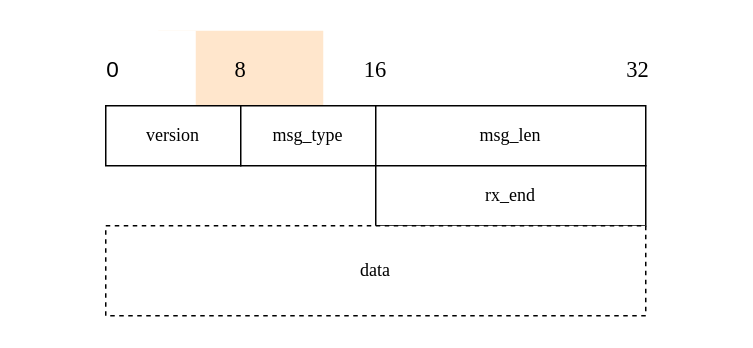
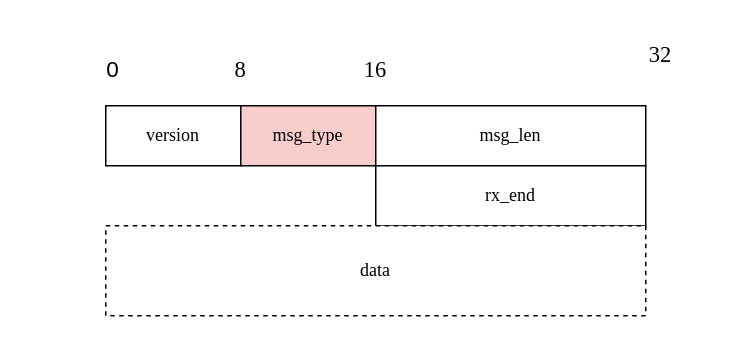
  <mxCell id="0" />
  <mxCell id="1" parent="0" />
- <mxCell id="2" value="&lt;span style=&quot;font-size: 15px;&quot;&gt;32&lt;/span&gt;" style="rounded=0;whiteSpace=wrap;html=1;strokeColor=none;fontFamily=Times New Roman;" parent="1" vertex="1"><mxGeometry x="370" y="20" width="110" height="50" as="geometry" /></mxCell>
+ <mxCell id="2" value="&lt;span style=&quot;font-size: 15px;&quot;&gt;32&lt;/span&gt;" style="rounded=0;whiteSpace=wrap;html=1;strokeColor=none;fontFamily=Times New Roman;" parent="1" vertex="1"><mxGeometry x="385" y="10" width="110" height="50" as="geometry" /></mxCell>
  <mxCell id="3" value="&lt;span style=&quot;font-size: 15px;&quot;&gt;16&lt;/span&gt;" style="rounded=0;whiteSpace=wrap;html=1;strokeColor=none;fontFamily=Times New Roman;" parent="1" vertex="1"><mxGeometry x="195" y="20" width="110" height="50" as="geometry" /></mxCell>
- <mxCell id="4" value="&lt;span style=&quot;font-size: 15px;&quot;&gt;8&lt;/span&gt;" style="rounded=0;whiteSpace=wrap;html=1;strokeColor=none;fontFamily=Times New Roman;fillColor=#ffe6cc;" parent="1" vertex="1"><mxGeometry x="105" y="20" width="110" height="50" as="geometry" /></mxCell>
+ <mxCell id="4" value="&lt;span style=&quot;font-size: 15px;&quot;&gt;8&lt;/span&gt;" style="rounded=0;whiteSpace=wrap;html=1;strokeColor=none;fontFamily=Times New Roman;" parent="1" vertex="1"><mxGeometry x="105" y="20" width="110" height="50" as="geometry" /></mxCell>
  <mxCell id="5" value="&lt;font style=&quot;font-size: 15px;&quot;&gt;0&lt;/font&gt;" style="rounded=0;whiteSpace=wrap;html=1;strokeColor=none;" parent="1" vertex="1"><mxGeometry x="20" y="20" width="110" height="50" as="geometry" /></mxCell>
  <mxCell id="6" value="&lt;font style=&quot;font-size: 12px;&quot;&gt;version&lt;/font&gt;" style="rounded=0;whiteSpace=wrap;html=1;fontFamily=Times New Roman;" parent="1" vertex="1"><mxGeometry x="70" y="70" width="90" height="40" as="geometry" /></mxCell>
- <mxCell id="7" value="&lt;font style=&quot;font-size: 12px;&quot;&gt;msg_type&lt;/font&gt;" style="rounded=0;whiteSpace=wrap;html=1;fontFamily=Times New Roman;" parent="1" vertex="1"><mxGeometry x="160" y="70" width="90" height="40" as="geometry" /></mxCell>
+ <mxCell id="7" value="&lt;font style=&quot;font-size: 12px;&quot;&gt;msg_type&lt;/font&gt;" style="rounded=0;whiteSpace=wrap;html=1;fontFamily=Times New Roman;fillColor=#f8cecc;" parent="1" vertex="1"><mxGeometry x="160" y="70" width="90" height="40" as="geometry" /></mxCell>
  <mxCell id="8" value="&lt;font style=&quot;font-size: 12px;&quot;&gt;msg_len&lt;/font&gt;" style="rounded=0;whiteSpace=wrap;html=1;fontFamily=Times New Roman;" parent="1" vertex="1"><mxGeometry x="250" y="70" width="180" height="40" as="geometry" /></mxCell>
  <mxCell id="9" value="&lt;font style=&quot;font-size: 12px;&quot;&gt;rx_end&lt;/font&gt;" style="rounded=0;whiteSpace=wrap;html=1;fontFamily=Times New Roman;" parent="1" vertex="1"><mxGeometry x="250" y="110" width="180" height="40" as="geometry" /></mxCell>
  <mxCell id="10" value="&lt;font style=&quot;font-size: 12px;&quot;&gt;data&lt;/font&gt;" style="rounded=0;whiteSpace=wrap;html=1;fontFamily=Times New Roman;dashed=1;" parent="1" vertex="1"><mxGeometry x="70" y="150" width="360" height="60" as="geometry" /></mxCell>
